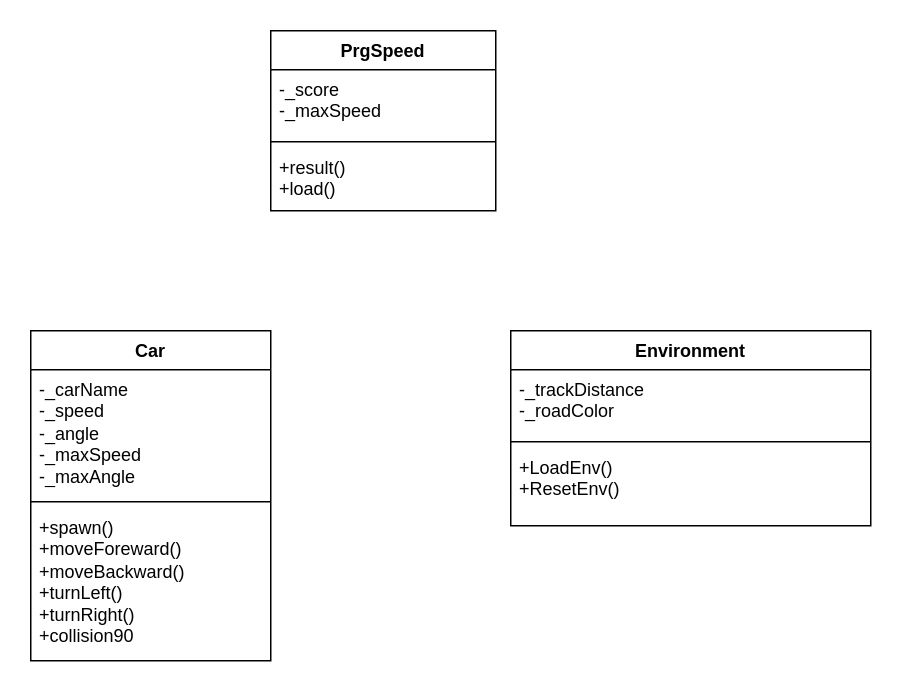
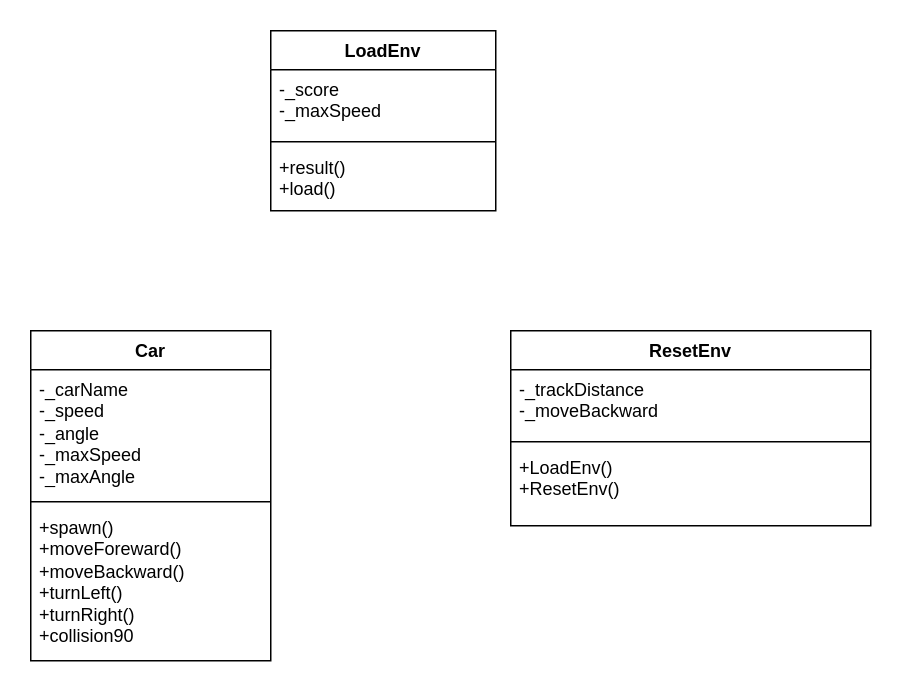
  <mxCell id="0" />
  <mxCell id="1" parent="0" />
- <mxCell id="2" value="Environment" style="swimlane;fontStyle=1;align=center;verticalAlign=top;childLayout=stackLayout;horizontal=1;startSize=26;horizontalStack=0;resizeParent=1;resizeParentMax=0;resizeLast=0;collapsible=1;marginBottom=0;whiteSpace=wrap;html=1;" vertex="1" parent="1"><mxGeometry x="340" y="220" width="240" height="130" as="geometry" /></mxCell>
- <mxCell id="3" value="&lt;div&gt;-_trackDistance&lt;/div&gt;&lt;div&gt;-_roadColor&lt;br&gt;&lt;/div&gt;" style="text;strokeColor=none;fillColor=none;align=left;verticalAlign=top;spacingLeft=4;spacingRight=4;overflow=hidden;rotatable=0;points=[[0,0.5],[1,0.5]];portConstraint=eastwest;whiteSpace=wrap;html=1;" vertex="1" parent="2"><mxGeometry y="26" width="240" height="44" as="geometry" /></mxCell>
+ <mxCell id="2" value="ResetEnv" style="swimlane;fontStyle=1;align=center;verticalAlign=top;childLayout=stackLayout;horizontal=1;startSize=26;horizontalStack=0;resizeParent=1;resizeParentMax=0;resizeLast=0;collapsible=1;marginBottom=0;whiteSpace=wrap;html=1;" vertex="1" parent="1"><mxGeometry x="340" y="220" width="240" height="130" as="geometry" /></mxCell>
+ <mxCell id="3" value="&lt;div&gt;-_trackDistance&lt;/div&gt;&lt;div&gt;-_moveBackward&lt;br&gt;&lt;/div&gt;" style="text;strokeColor=none;fillColor=none;align=left;verticalAlign=top;spacingLeft=4;spacingRight=4;overflow=hidden;rotatable=0;points=[[0,0.5],[1,0.5]];portConstraint=eastwest;whiteSpace=wrap;html=1;" vertex="1" parent="2"><mxGeometry y="26" width="240" height="44" as="geometry" /></mxCell>
  <mxCell id="4" value="" style="line;strokeWidth=1;fillColor=none;align=left;verticalAlign=middle;spacingTop=-1;spacingLeft=3;spacingRight=3;rotatable=0;labelPosition=right;points=[];portConstraint=eastwest;strokeColor=inherit;" vertex="1" parent="2"><mxGeometry y="70" width="240" height="8" as="geometry" /></mxCell>
  <mxCell id="5" value="&lt;div&gt;+LoadEnv()&lt;/div&gt;&lt;div&gt;+ResetEnv()&lt;/div&gt;&lt;div&gt;&lt;br&gt;&lt;/div&gt;" style="text;strokeColor=none;fillColor=none;align=left;verticalAlign=top;spacingLeft=4;spacingRight=4;overflow=hidden;rotatable=0;points=[[0,0.5],[1,0.5]];portConstraint=eastwest;whiteSpace=wrap;html=1;" vertex="1" parent="2"><mxGeometry y="78" width="240" height="52" as="geometry" /></mxCell>
  <mxCell id="6" value="Car" style="swimlane;fontStyle=1;align=center;verticalAlign=top;childLayout=stackLayout;horizontal=1;startSize=26;horizontalStack=0;resizeParent=1;resizeParentMax=0;resizeLast=0;collapsible=1;marginBottom=0;whiteSpace=wrap;html=1;" vertex="1" parent="1"><mxGeometry x="20" y="220" width="160" height="220" as="geometry" /></mxCell>
  <mxCell id="7" value="&lt;div&gt;-_carName&lt;/div&gt;&lt;div&gt;-_speed&lt;/div&gt;&lt;div&gt;-_angle&lt;/div&gt;&lt;div&gt;-_maxSpeed&lt;/div&gt;&lt;div&gt;-_maxAngle&lt;br&gt;&lt;/div&gt;" style="text;strokeColor=none;fillColor=none;align=left;verticalAlign=top;spacingLeft=4;spacingRight=4;overflow=hidden;rotatable=0;points=[[0,0.5],[1,0.5]];portConstraint=eastwest;whiteSpace=wrap;html=1;" vertex="1" parent="6"><mxGeometry y="26" width="160" height="84" as="geometry" /></mxCell>
  <mxCell id="8" value="" style="line;strokeWidth=1;fillColor=none;align=left;verticalAlign=middle;spacingTop=-1;spacingLeft=3;spacingRight=3;rotatable=0;labelPosition=right;points=[];portConstraint=eastwest;strokeColor=inherit;" vertex="1" parent="6"><mxGeometry y="110" width="160" height="8" as="geometry" /></mxCell>
  <mxCell id="9" value="&lt;div&gt;+spawn()&lt;/div&gt;&lt;div&gt;+moveForeward()&lt;/div&gt;&lt;div&gt;+moveBackward()&lt;/div&gt;&lt;div&gt;+turnLeft()&lt;/div&gt;&lt;div&gt;+turnRight()&lt;/div&gt;&lt;div&gt;+collision90&lt;br&gt;&lt;/div&gt;" style="text;strokeColor=none;fillColor=none;align=left;verticalAlign=top;spacingLeft=4;spacingRight=4;overflow=hidden;rotatable=0;points=[[0,0.5],[1,0.5]];portConstraint=eastwest;whiteSpace=wrap;html=1;" vertex="1" parent="6"><mxGeometry y="118" width="160" height="102" as="geometry" /></mxCell>
- <mxCell id="10" value="PrgSpeed" style="swimlane;fontStyle=1;align=center;verticalAlign=top;childLayout=stackLayout;horizontal=1;startSize=26;horizontalStack=0;resizeParent=1;resizeParentMax=0;resizeLast=0;collapsible=1;marginBottom=0;whiteSpace=wrap;html=1;" vertex="1" parent="1"><mxGeometry x="180" y="20" width="150" height="120" as="geometry" /></mxCell>
+ <mxCell id="10" value="LoadEnv" style="swimlane;fontStyle=1;align=center;verticalAlign=top;childLayout=stackLayout;horizontal=1;startSize=26;horizontalStack=0;resizeParent=1;resizeParentMax=0;resizeLast=0;collapsible=1;marginBottom=0;whiteSpace=wrap;html=1;" vertex="1" parent="1"><mxGeometry x="180" y="20" width="150" height="120" as="geometry" /></mxCell>
  <mxCell id="11" value="&lt;div&gt;-_score&lt;/div&gt;&lt;div&gt;-_maxSpeed&lt;br&gt;&lt;/div&gt;" style="text;strokeColor=none;fillColor=none;align=left;verticalAlign=top;spacingLeft=4;spacingRight=4;overflow=hidden;rotatable=0;points=[[0,0.5],[1,0.5]];portConstraint=eastwest;whiteSpace=wrap;html=1;" vertex="1" parent="10"><mxGeometry y="26" width="150" height="44" as="geometry" /></mxCell>
  <mxCell id="12" value="" style="line;strokeWidth=1;fillColor=none;align=left;verticalAlign=middle;spacingTop=-1;spacingLeft=3;spacingRight=3;rotatable=0;labelPosition=right;points=[];portConstraint=eastwest;strokeColor=inherit;" vertex="1" parent="10"><mxGeometry y="70" width="150" height="8" as="geometry" /></mxCell>
  <mxCell id="13" value="&lt;div&gt;+result()&lt;/div&gt;&lt;div&gt;+load()&lt;br&gt;&lt;/div&gt;" style="text;strokeColor=none;fillColor=none;align=left;verticalAlign=top;spacingLeft=4;spacingRight=4;overflow=hidden;rotatable=0;points=[[0,0.5],[1,0.5]];portConstraint=eastwest;whiteSpace=wrap;html=1;" vertex="1" parent="10"><mxGeometry y="78" width="150" height="42" as="geometry" /></mxCell>
